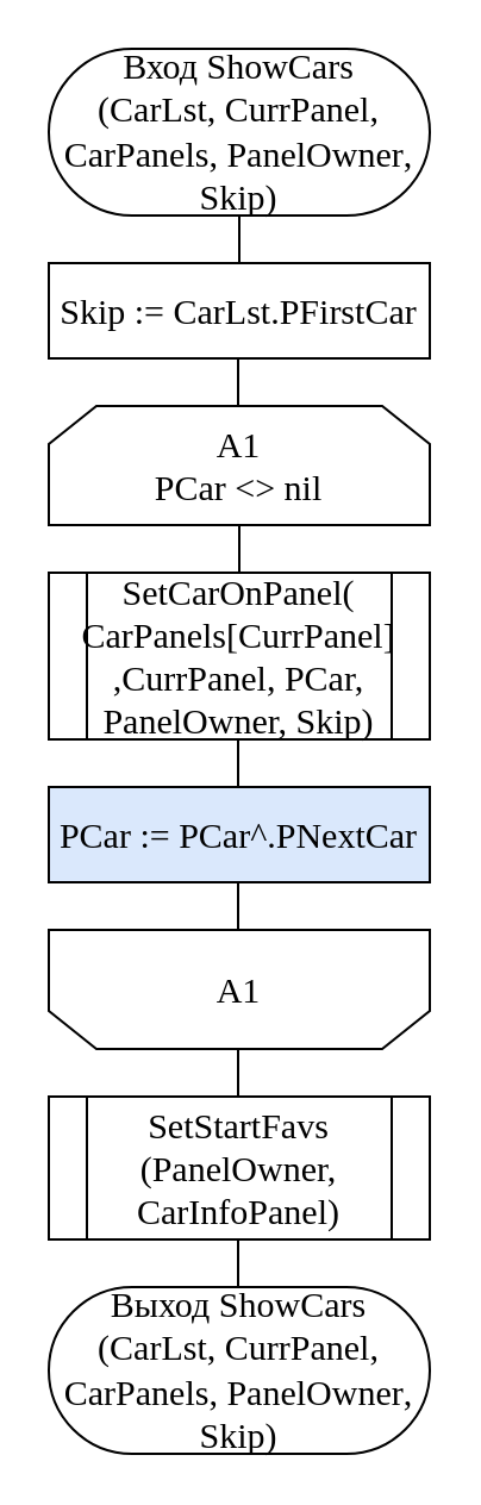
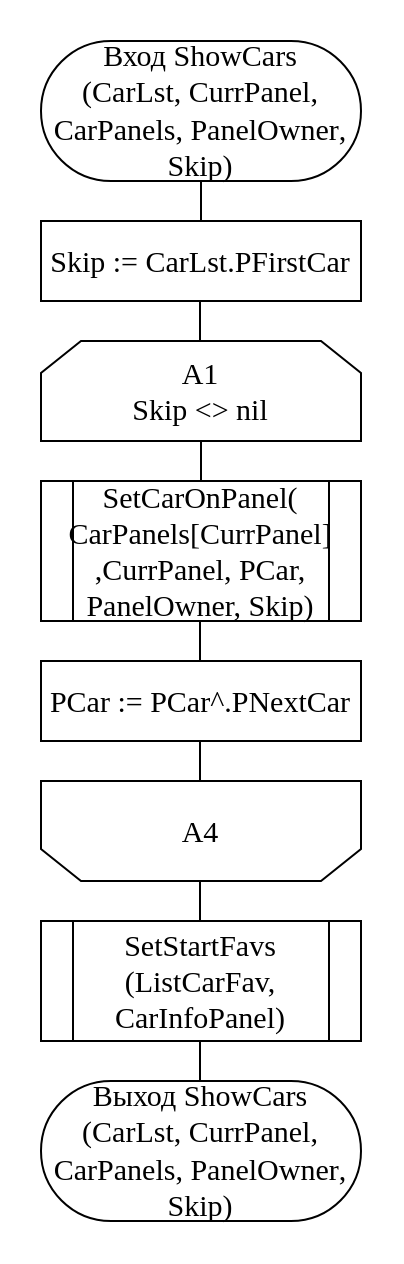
  <mxCell id="0" />
  <mxCell id="1" parent="0" />
  <mxCell id="2" value="Вход&amp;nbsp;&lt;span lang=&quot;EN-US&quot; style=&quot;font-size: 15px; line-height: 115%;&quot;&gt;ShowCars &lt;br style=&quot;font-size: 15px;&quot;&gt;(CarLst,&lt;/span&gt;&lt;span lang=&quot;EN-US&quot; style=&quot;font-size: 15px; line-height: 115%;&quot;&gt; &lt;/span&gt;&lt;span lang=&quot;EN-US&quot; style=&quot;font-size: 15px; line-height: 115%;&quot;&gt;CurrPanel,&lt;br style=&quot;font-size: 15px;&quot;&gt;CarPanels&lt;/span&gt;&lt;span style=&quot;font-size: 15px; line-height: 115%;&quot;&gt;, &lt;/span&gt;&lt;span lang=&quot;EN-US&quot; style=&quot;font-size: 15px; line-height: 115%;&quot;&gt;PanelOwner&lt;/span&gt;&lt;span style=&quot;font-size: 15px; line-height: 115%;&quot;&gt;, &lt;/span&gt;&lt;span lang=&quot;EN-US&quot; style=&quot;font-size: 15px; line-height: 115%;&quot;&gt;Skip)&lt;/span&gt;" style="rounded=1;whiteSpace=wrap;html=1;fontSize=15;arcSize=50;fontFamily=Times New Roman;" vertex="1" parent="1"><mxGeometry x="20" y="20" width="160" height="70" as="geometry" /></mxCell>
  <mxCell id="3" value="" style="endArrow=none;html=1;fontFamily=Times New Roman;fontSize=15;rounded=0;" edge="1" parent="1"><mxGeometry width="50" height="50" relative="1" as="geometry"><mxPoint x="100" y="110" as="sourcePoint" /><mxPoint x="100" y="90" as="targetPoint" /></mxGeometry></mxCell>
  <mxCell id="4" value="Skip := CarLst.PFirstCar" style="rounded=0;whiteSpace=wrap;html=1;fontSize=15;fontFamily=Times New Roman;" vertex="1" parent="1"><mxGeometry x="20" y="110" width="160" height="40" as="geometry" /></mxCell>
  <mxCell id="5" value="" style="endArrow=none;html=1;fontFamily=Times New Roman;fontSize=15;rounded=0;" edge="1" parent="1"><mxGeometry width="50" height="50" relative="1" as="geometry"><mxPoint x="99.5" y="170" as="sourcePoint" /><mxPoint x="99.5" y="150" as="targetPoint" /></mxGeometry></mxCell>
- <mxCell id="6" value="PCar := PCar^.PNextCar" style="rounded=0;whiteSpace=wrap;html=1;fontSize=15;fontFamily=Times New Roman;fillColor=#dae8fc;" vertex="1" parent="1"><mxGeometry x="20" y="330" width="160" height="40" as="geometry" /></mxCell>
+ <mxCell id="6" value="PCar := PCar^.PNextCar" style="rounded=0;whiteSpace=wrap;html=1;fontSize=15;fontFamily=Times New Roman;" vertex="1" parent="1"><mxGeometry x="20" y="330" width="160" height="40" as="geometry" /></mxCell>
  <mxCell id="7" value="" style="endArrow=none;html=1;fontFamily=Times New Roman;fontSize=15;rounded=0;" edge="1" parent="1"><mxGeometry width="50" height="50" relative="1" as="geometry"><mxPoint x="99.5" y="390" as="sourcePoint" /><mxPoint x="99.5" y="370" as="targetPoint" /></mxGeometry></mxCell>
  <mxCell id="8" value="SetCarOnPanel(&lt;br style=&quot;font-size: 15px;&quot;&gt;CarPanels[CurrPanel]&lt;br style=&quot;font-size: 15px;&quot;&gt;,CurrPanel, PCar, PanelOwner, Skip)" style="shape=process;whiteSpace=wrap;html=1;backgroundOutline=1;rounded=0;fontFamily=Times New Roman;fontSize=15;" vertex="1" parent="1"><mxGeometry x="20" y="240" width="160" height="70" as="geometry" /></mxCell>
  <mxCell id="9" value="" style="endArrow=none;html=1;fontFamily=Times New Roman;fontSize=15;rounded=0;" edge="1" parent="1"><mxGeometry width="50" height="50" relative="1" as="geometry"><mxPoint x="99.5" y="330" as="sourcePoint" /><mxPoint x="99.5" y="310" as="targetPoint" /></mxGeometry></mxCell>
  <mxCell id="10" value="" style="endArrow=none;html=1;fontFamily=Times New Roman;fontSize=15;rounded=0;" edge="1" parent="1"><mxGeometry width="50" height="50" relative="1" as="geometry"><mxPoint x="99.5" y="460" as="sourcePoint" /><mxPoint x="99.5" y="440" as="targetPoint" /></mxGeometry></mxCell>
  <mxCell id="11" value="Выход&amp;nbsp;&lt;span lang=&quot;EN-US&quot; style=&quot;font-size: 15px; line-height: 115%;&quot;&gt;ShowCars &lt;br style=&quot;font-size: 15px;&quot;&gt;(CarLst,&lt;/span&gt;&lt;span lang=&quot;EN-US&quot; style=&quot;font-size: 15px; line-height: 115%;&quot;&gt; &lt;/span&gt;&lt;span lang=&quot;EN-US&quot; style=&quot;font-size: 15px; line-height: 115%;&quot;&gt;CurrPanel,&lt;br style=&quot;font-size: 15px;&quot;&gt;CarPanels&lt;/span&gt;&lt;span style=&quot;font-size: 15px; line-height: 115%;&quot;&gt;, &lt;/span&gt;&lt;span lang=&quot;EN-US&quot; style=&quot;font-size: 15px; line-height: 115%;&quot;&gt;PanelOwner&lt;/span&gt;&lt;span style=&quot;font-size: 15px; line-height: 115%;&quot;&gt;, &lt;/span&gt;&lt;span lang=&quot;EN-US&quot; style=&quot;font-size: 15px; line-height: 115%;&quot;&gt;Skip)&lt;/span&gt;" style="rounded=1;whiteSpace=wrap;html=1;fontSize=15;arcSize=50;fontFamily=Times New Roman;" vertex="1" parent="1"><mxGeometry x="20" y="540" width="160" height="70" as="geometry" /></mxCell>
- <mxCell id="12" value="А1&lt;br style=&quot;font-size: 15px;&quot;&gt;PCar &amp;lt;&amp;gt; nil" style="shape=loopLimit;whiteSpace=wrap;html=1;fontSize=15;rounded=0;fontFamily=Times New Roman;" vertex="1" parent="1"><mxGeometry x="20" y="170" width="160" height="50" as="geometry" /></mxCell>
+ <mxCell id="12" value="А1&lt;br style=&quot;font-size: 15px;&quot;&gt;Skip &amp;lt;&amp;gt; nil" style="shape=loopLimit;whiteSpace=wrap;html=1;fontSize=15;rounded=0;fontFamily=Times New Roman;" vertex="1" parent="1"><mxGeometry x="20" y="170" width="160" height="50" as="geometry" /></mxCell>
  <mxCell id="13" value="" style="endArrow=none;html=1;fontFamily=Times New Roman;fontSize=15;rounded=0;" edge="1" parent="1"><mxGeometry width="50" height="50" relative="1" as="geometry"><mxPoint x="100" y="240" as="sourcePoint" /><mxPoint x="100" y="220" as="targetPoint" /></mxGeometry></mxCell>
- <mxCell id="14" value="А1" style="shape=loopLimit;whiteSpace=wrap;html=1;fontSize=15;flipV=1;rounded=0;fontFamily=Times New Roman;" vertex="1" parent="1"><mxGeometry x="20" y="390" width="160" height="50" as="geometry" /></mxCell>
- <mxCell id="15" value="SetStartFavs&lt;br style=&quot;font-size: 15px;&quot;&gt;(PanelOwner, CarInfoPanel)" style="shape=process;whiteSpace=wrap;html=1;backgroundOutline=1;rounded=0;fontFamily=Times New Roman;fontSize=15;" vertex="1" parent="1"><mxGeometry x="20" y="460" width="160" height="60" as="geometry" /></mxCell>
+ <mxCell id="14" value="А4" style="shape=loopLimit;whiteSpace=wrap;html=1;fontSize=15;flipV=1;rounded=0;fontFamily=Times New Roman;" vertex="1" parent="1"><mxGeometry x="20" y="390" width="160" height="50" as="geometry" /></mxCell>
+ <mxCell id="15" value="SetStartFavs&lt;br style=&quot;font-size: 15px;&quot;&gt;(ListCarFav, CarInfoPanel)" style="shape=process;whiteSpace=wrap;html=1;backgroundOutline=1;rounded=0;fontFamily=Times New Roman;fontSize=15;" vertex="1" parent="1"><mxGeometry x="20" y="460" width="160" height="60" as="geometry" /></mxCell>
  <mxCell id="16" value="" style="endArrow=none;html=1;fontFamily=Times New Roman;fontSize=15;rounded=0;" edge="1" parent="1"><mxGeometry width="50" height="50" relative="1" as="geometry"><mxPoint x="99.5" y="540" as="sourcePoint" /><mxPoint x="99.5" y="520" as="targetPoint" /></mxGeometry></mxCell>
